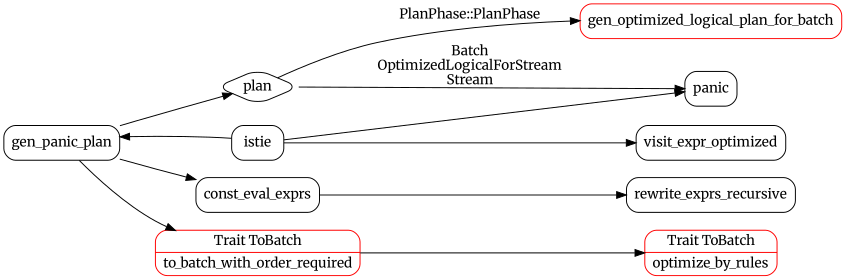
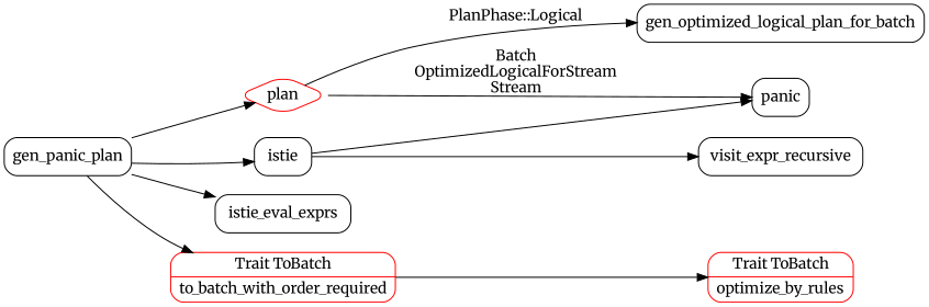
  digraph {
    fontname=Merriweather
    newrank=true
    rankdir=LR
    node [fontname=Merriweather shape=box style=rounded]
    edge [fontname=Merriweather]
    n1 [label=gen_panic_plan]
-   n2 [label=plan shape=diamond]
+   n2 [label=plan shape=diamond color=red]
    istie
-   const_eval_exprs
+   const_eval_exprs [label=istie_eval_exprs]
    n5 [color=red label="{{Trait ToBatch | to_batch_with_order_required}}" shape=record]
-   n6 [color=red label=gen_optimized_logical_plan_for_batch]
+   n6 [color=black label=gen_optimized_logical_plan_for_batch]
    panic
-   visit_expr_recursive [label=visit_expr_optimized]
-   n9 [label=rewrite_exprs_recursive]
+   visit_expr_recursive
    n10 [color=red label="{{Trait ToBatch|optimize_by_rules}}" shape=record]
    n1 -> n2
-   istie -> n1
+   n1 -> istie
    n1 -> const_eval_exprs
    n1 -> n5
-   n2 -> n6 [label="PlanPhase::PlanPhase"]
+   n2 -> n6 [label="PlanPhase::Logical"]
    n2 -> panic [label="Batch\nOptimizedLogicalForStream\nStream"]
    istie -> panic
    istie -> visit_expr_recursive
-   const_eval_exprs -> n9
    n5 -> n10
  }
